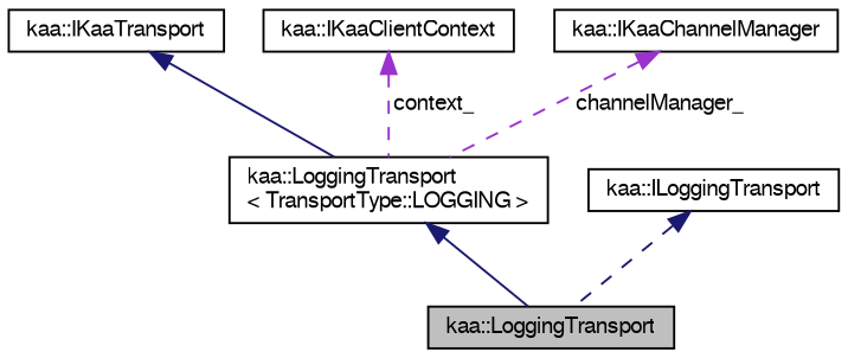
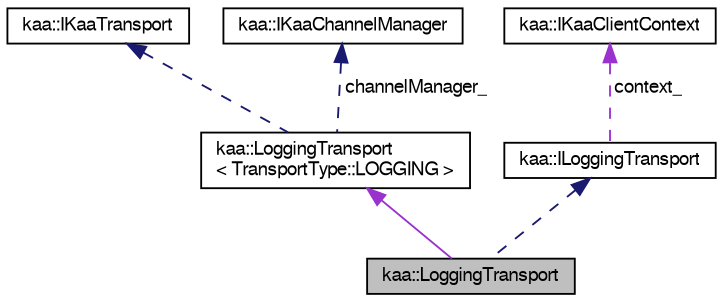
  digraph {
    node [color=black fontname=FreeSans fontsize=10 shape=record]
    edge [color=midnightblue dir=back fontname=FreeSans fontsize=10 labelfontname=FreeSans labelfontsize=10 style=dashed]
    n1 [fillcolor=grey75 fontcolor=black height=0.2 label="kaa::LoggingTransport" style=filled width=0.4]
    n2 [height=0.2 label="kaa::LoggingTransport\l\< TransportType::LOGGING \>" width=0.4]
    n3 [height=0.2 label="kaa::IKaaTransport" width=0.4]
    n4 [height=0.2 label="kaa::IKaaClientContext" width=0.4]
    n5 [height=0.2 label="kaa::IKaaChannelManager" width=0.4]
    n6 [height=0.2 label="kaa::ILoggingTransport" width=0.4]
-   n2 -> n1 [style=solid]
-   n3 -> n2 [style=solid]
-   n4 -> n2 [color=darkorchid3 label=" context_"]
-   n5 -> n2 [color=darkorchid3 label=" channelManager_"]
+   n2 -> n1 [color=darkorchid3 style=solid]
+   n3 -> n2
+   n4 -> n6 [color=darkorchid3 label=" context_"]
+   n5 -> n2 [label=" channelManager_"]
    n6 -> n1
  }
